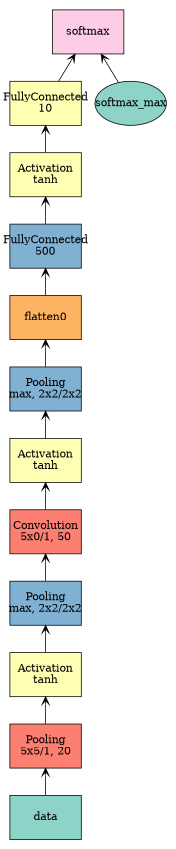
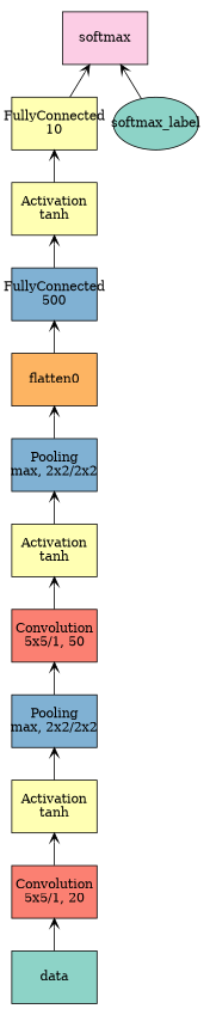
  digraph {
    node [fillcolor="#ffffb3" fixedsize=true shape=box style=filled]
    edge [arrowtail=open dir=back]
    n1 [fillcolor="#8dd3c7" height=0.8034 label=data width=1.3]
-   n2 [fillcolor="#fb8072" height=0.8034 label="Pooling\n5x5/1, 20" width=1.3]
+   n2 [fillcolor="#fb8072" height=0.8034 label="Convolution\n5x5/1, 20" width=1.3]
    n3 [height=0.8034 label="Activation\ntanh" width=1.3]
    n4 [fillcolor="#80b1d3" height=0.8034 label="Pooling\nmax, 2x2/2x2" width=1.3]
-   n5 [fillcolor="#fb8072" height=0.8034 label="Convolution\n5x0/1, 50" width=1.3]
+   n5 [fillcolor="#fb8072" height=0.8034 label="Convolution\n5x5/1, 50" width=1.3]
    n6 [height=0.8034 label="Activation\ntanh" width=1.3]
    n7 [fillcolor="#80b1d3" height=0.8034 label="Pooling\nmax, 2x2/2x2" width=1.3]
    n8 [fillcolor="#fdb462" height=0.8034 label=flatten0 width=1.3]
    n9 [fillcolor="#80b1d3" height=0.8034 label="FullyConnected\n500" width=1.3]
    n10 [height=0.8034 label="Activation\ntanh" width=1.3]
    n11 [height=0.8034 label="FullyConnected\n10" width=1.3]
-   n12 [fillcolor="#8dd3c7" height=0.8034 label=softmax_max shape=oval width=1.3]
+   n12 [fillcolor="#8dd3c7" height=0.8034 label=softmax_label shape=oval width=1.3]
    n13 [fillcolor="#fccde5" height=0.8034 label=softmax width=1.3]
    n2 -> n1
    n3 -> n2
    n4 -> n3
    n5 -> n4
    n6 -> n5
    n7 -> n6
    n8 -> n7
    n9 -> n8
    n10 -> n9
    n11 -> n10
    n13 -> n11
    n13 -> n12
  }
